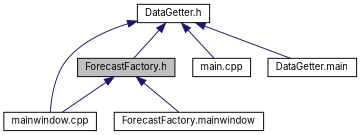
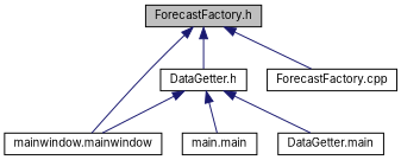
  digraph {
    fontname=Inter
    node [color=black fillcolor=white fontname=Inter fontsize=10 shape=record style=filled]
    edge [color=midnightblue dir=back fontname=Inter fontsize=10 labelfontname=Helvetica labelfontsize=10 style=solid]
    n1 [fillcolor=grey75 fontcolor=black height=0.2 label="ForecastFactory.h" width=0.4]
    n2 [height=0.2 label="DataGetter.h" width=0.4]
-   n3 [height=0.2 label="mainwindow.cpp" width=0.4]
-   n4 [height=0.2 label="ForecastFactory.mainwindow" width=0.4]
-   n5 [height=0.2 label="main.cpp" width=0.4]
+   n3 [height=0.2 label="mainwindow.mainwindow" width=0.4]
+   n4 [height=0.2 label="ForecastFactory.cpp" width=0.4]
+   n5 [height=0.2 label="main.main" width=0.4]
    n6 [height=0.2 label="DataGetter.main" width=0.4]
-   n2 -> n1
+   n1 -> n2
    n1 -> n3
    n1 -> n4
    n2 -> n3
    n2 -> n5
    n2 -> n6
  }
